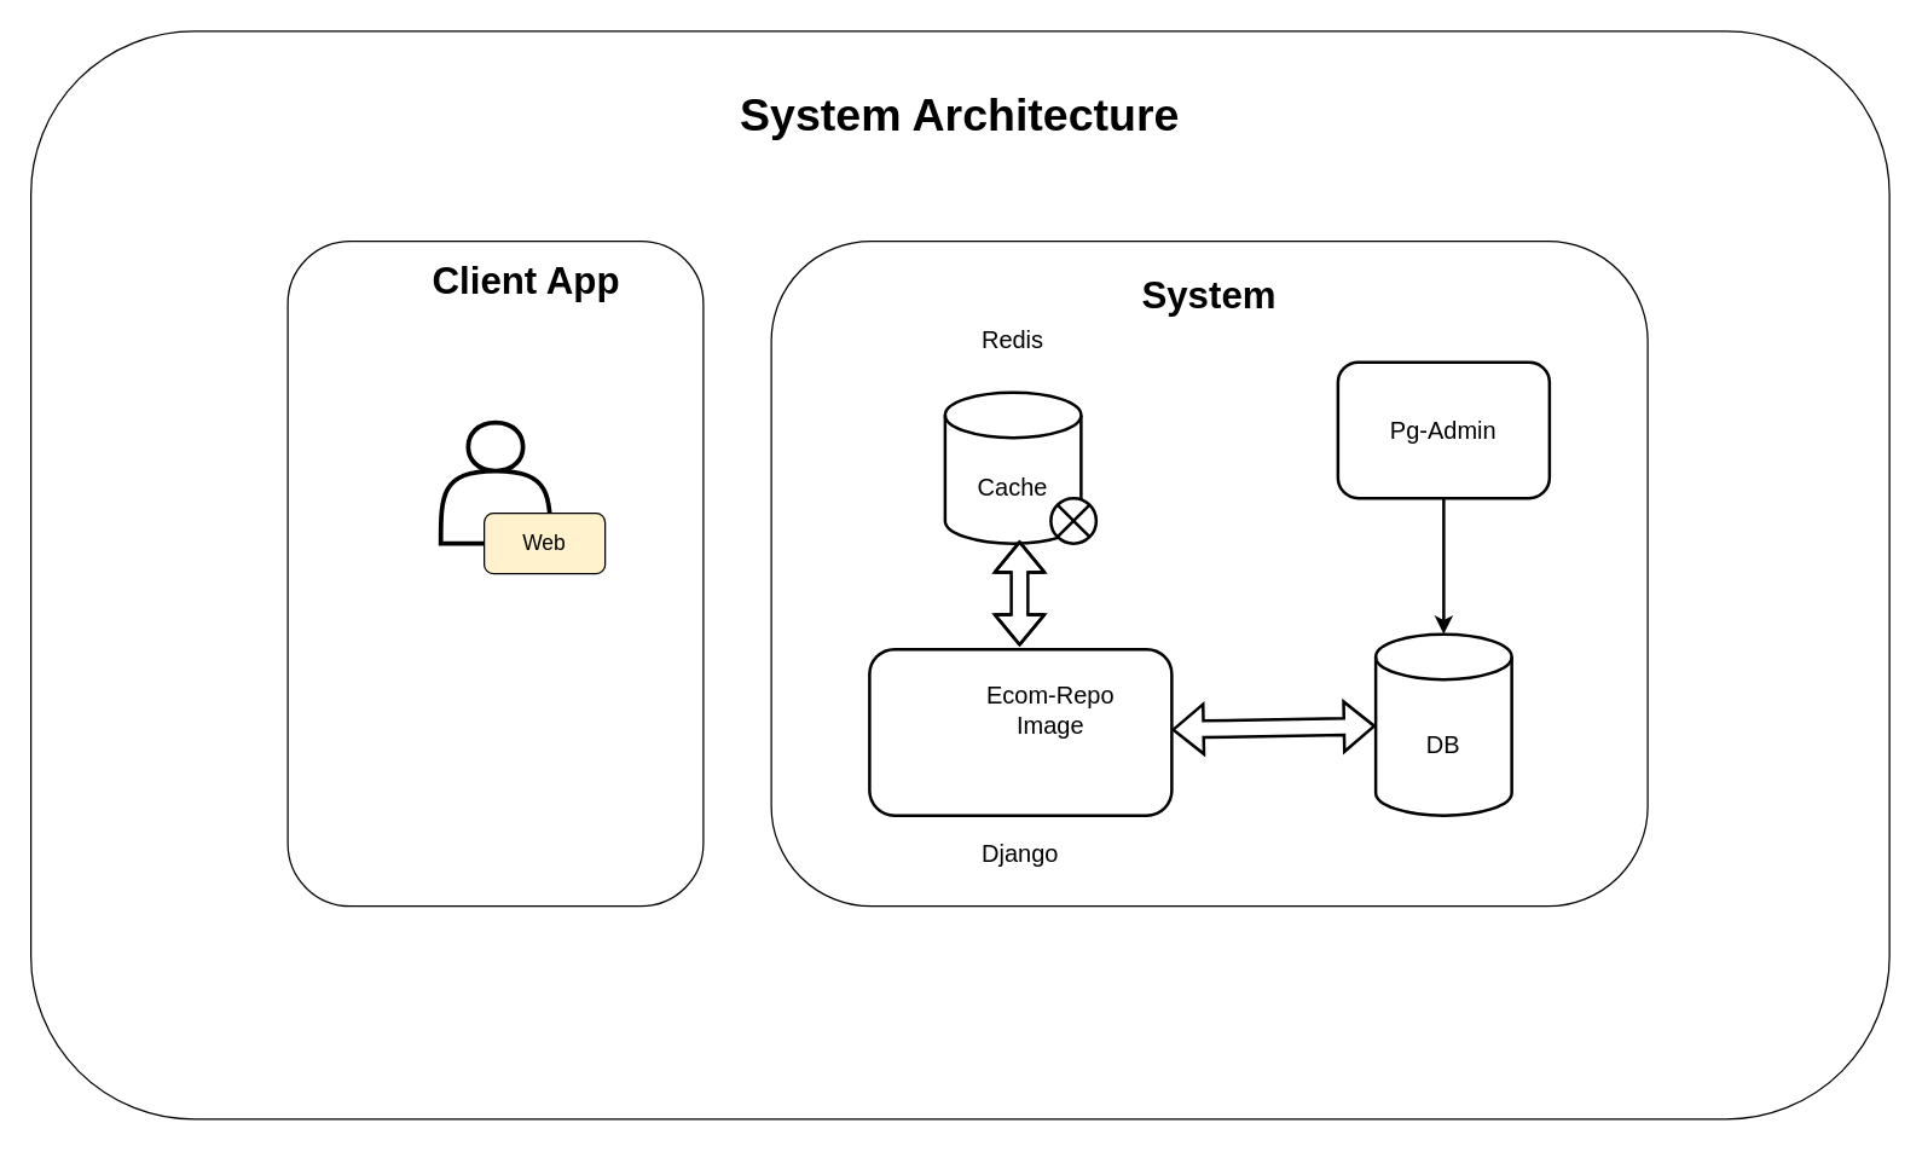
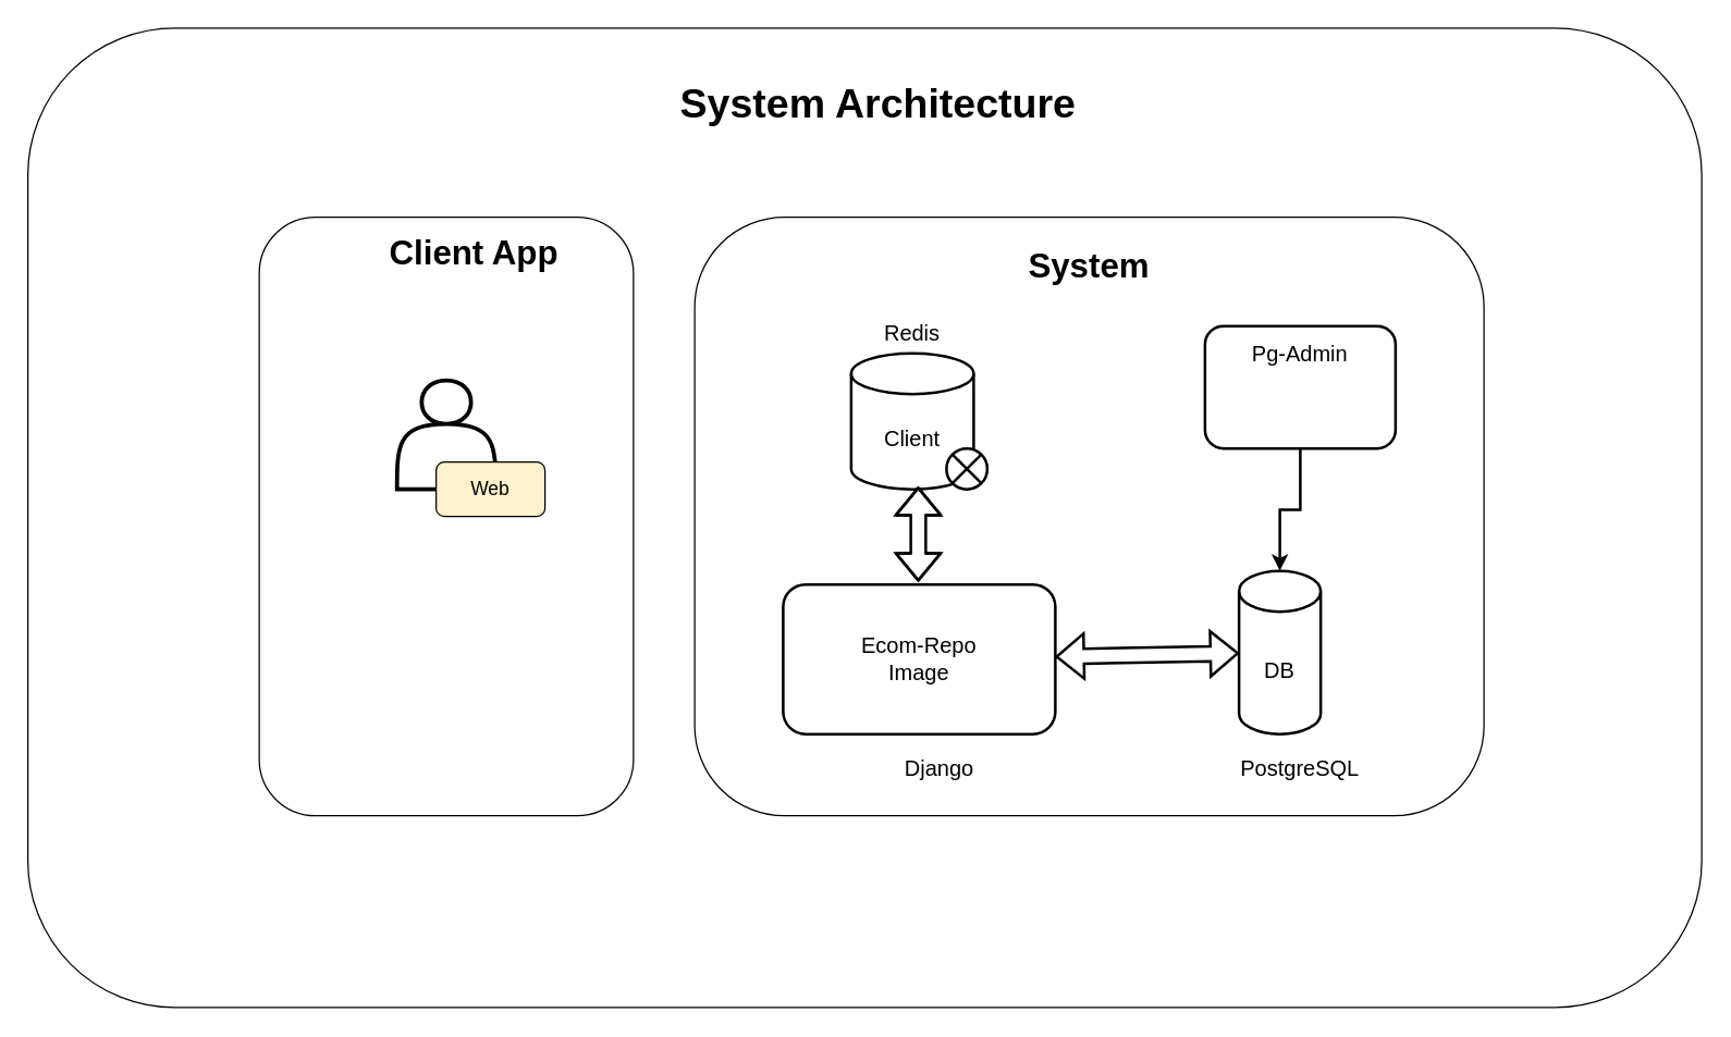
  <mxCell id="0" />
  <mxCell id="1" parent="0" />
  <mxCell id="2" value="" style="rounded=1;whiteSpace=wrap;html=1;" vertex="1" parent="1"><mxGeometry x="20" y="20" width="1230" height="720" as="geometry" /></mxCell>
  <mxCell id="3" value="" style="rounded=1;whiteSpace=wrap;html=1;" vertex="1" parent="1"><mxGeometry x="510" y="159" width="580" height="440" as="geometry" /></mxCell>
  <mxCell id="4" value="&lt;font size=&quot;1&quot; style=&quot;&quot;&gt;&lt;b style=&quot;font-size: 25px;&quot;&gt;System&lt;/b&gt;&lt;/font&gt;" style="text;html=1;strokeColor=none;fillColor=none;align=center;verticalAlign=middle;whiteSpace=wrap;rounded=0;" vertex="1" parent="1"><mxGeometry x="735" y="179" width="130" height="30" as="geometry" /></mxCell>
  <mxCell id="5" value="" style="rounded=1;whiteSpace=wrap;html=1;strokeWidth=2;" vertex="1" parent="1"><mxGeometry x="575" y="429" width="200" height="110" as="geometry" /></mxCell>
- <mxCell id="6" value="&lt;font style=&quot;font-size: 16px;&quot;&gt;Ecom-Repo Image&lt;/font&gt;" style="text;html=1;strokeColor=none;fillColor=none;align=center;verticalAlign=middle;whiteSpace=wrap;rounded=0;" vertex="1" parent="1"><mxGeometry x="640" y="454" width="110" height="30" as="geometry" /></mxCell>
- <mxCell id="7" value="&lt;font style=&quot;font-size: 16px;&quot;&gt;DB&lt;/font&gt;" style="shape=cylinder3;whiteSpace=wrap;html=1;boundedLbl=1;backgroundOutline=1;size=15;strokeWidth=2;" vertex="1" parent="1"><mxGeometry x="910" y="419" width="90" height="120" as="geometry" /></mxCell>
- <mxCell id="9" value="&lt;font style=&quot;font-size: 16px;&quot;&gt;Cache&lt;/font&gt;" style="shape=cylinder3;whiteSpace=wrap;html=1;boundedLbl=1;backgroundOutline=1;size=15;strokeWidth=2;" vertex="1" parent="1"><mxGeometry x="625" y="259" width="90" height="100" as="geometry" /></mxCell>
+ <mxCell id="6" value="&lt;font style=&quot;font-size: 16px;&quot;&gt;Ecom-Repo Image&lt;/font&gt;" style="text;html=1;strokeColor=none;fillColor=none;align=center;verticalAlign=middle;whiteSpace=wrap;rounded=0;" vertex="1" parent="1"><mxGeometry x="620" y="469" width="110" height="30" as="geometry" /></mxCell>
+ <mxCell id="7" value="&lt;font style=&quot;font-size: 16px;&quot;&gt;DB&lt;/font&gt;" style="shape=cylinder3;whiteSpace=wrap;html=1;boundedLbl=1;backgroundOutline=1;size=15;strokeWidth=2;" vertex="1" parent="1"><mxGeometry x="910" y="419" width="60" height="120" as="geometry" /></mxCell>
+ <mxCell id="8" value="&lt;font style=&quot;font-size: 16px;&quot;&gt;PostgreSQL&lt;/font&gt;" style="text;html=1;strokeColor=none;fillColor=none;align=center;verticalAlign=middle;whiteSpace=wrap;rounded=0;" vertex="1" parent="1"><mxGeometry x="905" y="549" width="100" height="30" as="geometry" /></mxCell>
+ <mxCell id="9" value="&lt;font style=&quot;font-size: 16px;&quot;&gt;Client&lt;/font&gt;" style="shape=cylinder3;whiteSpace=wrap;html=1;boundedLbl=1;backgroundOutline=1;size=15;strokeWidth=2;" vertex="1" parent="1"><mxGeometry x="625" y="259" width="90" height="100" as="geometry" /></mxCell>
  <mxCell id="10" value="" style="shape=flexArrow;endArrow=classic;startArrow=classic;html=1;rounded=0;strokeWidth=2;" edge="1" parent="1"><mxGeometry width="100" height="100" relative="1" as="geometry"><mxPoint x="674.29" y="427" as="sourcePoint" /><mxPoint x="674.29" y="357" as="targetPoint" /><Array as="points"><mxPoint x="674.29" y="387" /></Array></mxGeometry></mxCell>
  <mxCell id="11" value="" style="shape=flexArrow;endArrow=classic;startArrow=classic;html=1;rounded=0;strokeWidth=2;" edge="1" parent="1" source="5" target="7"><mxGeometry width="100" height="100" relative="1" as="geometry"><mxPoint x="810" y="369" as="sourcePoint" /><mxPoint x="910" y="269" as="targetPoint" /></mxGeometry></mxCell>
  <mxCell id="12" value="" style="shape=sumEllipse;perimeter=ellipsePerimeter;whiteSpace=wrap;html=1;backgroundOutline=1;strokeWidth=2;" vertex="1" parent="1"><mxGeometry x="695" y="329" width="30" height="30" as="geometry" /></mxCell>
- <mxCell id="13" value="&lt;font style=&quot;font-size: 16px;&quot;&gt;Redis&lt;/font&gt;" style="text;html=1;strokeColor=none;fillColor=none;align=center;verticalAlign=middle;whiteSpace=wrap;rounded=0;" vertex="1" parent="1"><mxGeometry x="620" y="209" width="100" height="30" as="geometry" /></mxCell>
+ <mxCell id="13" value="&lt;font style=&quot;font-size: 16px;&quot;&gt;Redis&lt;/font&gt;" style="text;html=1;strokeColor=none;fillColor=none;align=center;verticalAlign=middle;whiteSpace=wrap;rounded=0;" vertex="1" parent="1"><mxGeometry x="620" y="229" width="100" height="30" as="geometry" /></mxCell>
  <mxCell id="14" value="" style="rounded=1;whiteSpace=wrap;html=1;strokeWidth=2;" vertex="1" parent="1"><mxGeometry x="885" y="239" width="140" height="90" as="geometry" /></mxCell>
- <mxCell id="15" value="&lt;font style=&quot;font-size: 16px;&quot;&gt;Pg-Admin&lt;/font&gt;" style="text;html=1;strokeColor=none;fillColor=none;align=center;verticalAlign=middle;whiteSpace=wrap;rounded=0;" vertex="1" parent="1"><mxGeometry x="900" y="269" width="110" height="30" as="geometry" /></mxCell>
+ <mxCell id="15" value="&lt;font style=&quot;font-size: 16px;&quot;&gt;Pg-Admin&lt;/font&gt;" style="text;html=1;strokeColor=none;fillColor=none;align=center;verticalAlign=middle;whiteSpace=wrap;rounded=0;" vertex="1" parent="1"><mxGeometry x="900" y="244" width="110" height="30" as="geometry" /></mxCell>
  <mxCell id="16" style="edgeStyle=orthogonalEdgeStyle;rounded=0;orthogonalLoop=1;jettySize=auto;html=1;entryX=0.5;entryY=0;entryDx=0;entryDy=0;entryPerimeter=0;strokeWidth=2;" edge="1" parent="1" source="14" target="7"><mxGeometry relative="1" as="geometry" /></mxCell>
  <mxCell id="17" value="" style="rounded=1;whiteSpace=wrap;html=1;" vertex="1" parent="1"><mxGeometry x="190" y="159" width="275" height="440" as="geometry" /></mxCell>
  <mxCell id="18" value="&lt;font size=&quot;1&quot; style=&quot;&quot;&gt;&lt;b style=&quot;font-size: 25px;&quot;&gt;Client App&lt;/b&gt;&lt;/font&gt;" style="text;html=1;strokeColor=none;fillColor=none;align=center;verticalAlign=middle;whiteSpace=wrap;rounded=0;" vertex="1" parent="1"><mxGeometry x="268.75" y="169" width="157.5" height="30" as="geometry" /></mxCell>
  <mxCell id="19" value="" style="shape=actor;whiteSpace=wrap;html=1;strokeWidth=3;" vertex="1" parent="1"><mxGeometry x="291.25" y="279" width="72.5" height="80" as="geometry" /></mxCell>
  <mxCell id="20" value="&lt;font style=&quot;font-size: 14px;&quot;&gt;Web&lt;/font&gt;" style="rounded=1;whiteSpace=wrap;html=1;fillColor=#fff2cc;" vertex="1" parent="1"><mxGeometry x="320" y="339" width="80" height="40" as="geometry" /></mxCell>
- <mxCell id="21" value="&lt;font style=&quot;font-size: 16px;&quot;&gt;Django&lt;/font&gt;" style="text;html=1;strokeColor=none;fillColor=none;align=center;verticalAlign=middle;whiteSpace=wrap;rounded=0;" vertex="1" parent="1"><mxGeometry x="625" y="549" width="100" height="30" as="geometry" /></mxCell>
- <mxCell id="22" value="&lt;font size=&quot;1&quot; style=&quot;&quot;&gt;&lt;b style=&quot;font-size: 30px;&quot;&gt;System Architecture&lt;/b&gt;&lt;/font&gt;" style="text;html=1;strokeColor=none;fillColor=none;align=center;verticalAlign=middle;whiteSpace=wrap;rounded=0;" vertex="1" parent="1"><mxGeometry x="470" y="60" width="330" height="30" as="geometry" /></mxCell>
+ <mxCell id="21" value="&lt;font style=&quot;font-size: 16px;&quot;&gt;Django&lt;/font&gt;" style="text;html=1;strokeColor=none;fillColor=none;align=center;verticalAlign=middle;whiteSpace=wrap;rounded=0;" vertex="1" parent="1"><mxGeometry x="640" y="549" width="100" height="30" as="geometry" /></mxCell>
+ <mxCell id="22" value="&lt;font size=&quot;1&quot; style=&quot;&quot;&gt;&lt;b style=&quot;font-size: 30px;&quot;&gt;System Architecture&lt;/b&gt;&lt;/font&gt;" style="text;html=1;strokeColor=none;fillColor=none;align=center;verticalAlign=middle;whiteSpace=wrap;rounded=0;" vertex="1" parent="1"><mxGeometry x="480" y="60" width="330" height="30" as="geometry" /></mxCell>
